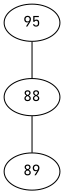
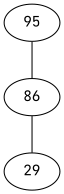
  strict graph {
    fontname="JetBrains Mono"
    node [fontname="JetBrains Mono"]
    edge [fontname="JetBrains Mono"]
    n1 [label=95]
-   86 [label=88]
-   89
+   86
+   89 [label=29]
    n1 -- 86
    86 -- 89
  }
